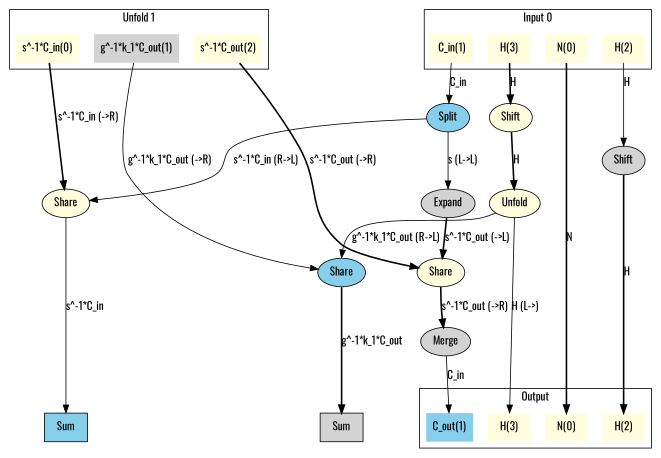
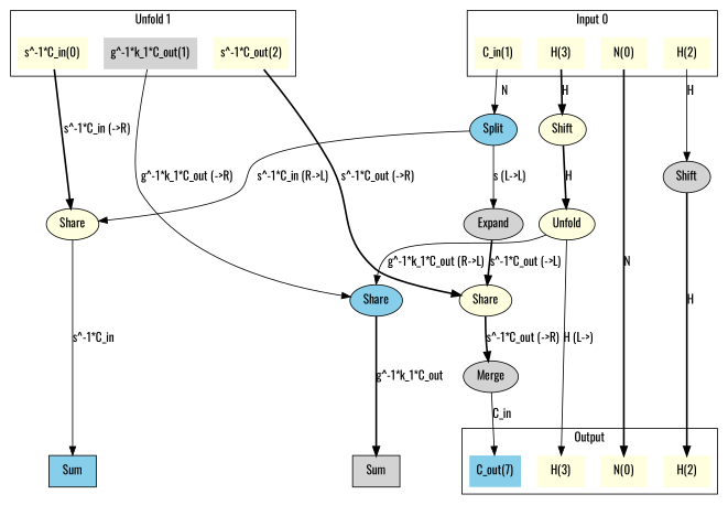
  digraph {
    fontname=Oswald
    newrank=true
    node [fillcolor=lightyellow fontname=Oswald shape=none style=filled]
    edge [fontname=Oswald style=bold]
    n1 [fillcolor=lightgrey label=Sum shape=box]
    n2 [fillcolor=skyblue label=Sum shape=box]
    n3 [label="N(0)"]
-   n4 [fillcolor=skyblue label="C_out(1)"]
+   n4 [fillcolor=skyblue label="C_out(7)"]
    n5 [label="H(2)"]
    n6 [label="H(3)"]
    n7 [label="N(0)"]
    n8 [label="C_in(1)"]
    n9 [label="H(2)"]
    n10 [label="H(3)"]
    n11 [label="s^-1*C_in(0)"]
    n12 [fillcolor=lightgrey label="g^-1*k_1*C_out(1)"]
    n13 [label="s^-1*C_out(2)"]
    n14 [fillcolor=skyblue label=Split shape=""]
    n15 [fillcolor=lightgrey label=Shift shape=""]
    n16 [label=Shift shape=""]
    n17 [label=Share shape=""]
    n18 [fillcolor=skyblue label=Share shape=""]
    n19 [label=Share shape=""]
    n20 [label=Unfold shape=""]
    n21 [fillcolor=lightgrey label=Expand shape=""]
    n22 [fillcolor=lightgrey label=Merge shape=""]
    subgraph sub_1 {
      rank=same
      n1
      n2
      n3
      n4
      n5
      n6
    }
    subgraph sub_2 {
      rank=same
      n7
      n8
      n9
      n10
      n11
      n12
      n13
    }
    subgraph cluster_3 {
      label=Output
      n3
      n4
      n5
      n6
    }
    subgraph cluster_4 {
      label="Input 0"
      n7
      n8
      n9
      n10
    }
    subgraph cluster_5 {
      label="Unfold 1"
      n11
      n12
      n13
    }
    n7 -> n3 [label=N]
-   n8 -> n14 [label=C_in style=solid]
+   n8 -> n14 [label=N style=solid]
    n9 -> n15 [label=H style=solid]
    n10 -> n16 [label=H]
    n11 -> n17 [label="s^-1*C_in (->R)"]
    n12 -> n18 [label="g^-1*k_1*C_out (->R)" style=solid]
    n13 -> n19 [label="s^-1*C_out (->R)"]
    n14 -> n17 [label="s^-1*C_in (R->L)" style=solid]
    n14 -> n21 [label="s (L->L)" style=solid]
    n15 -> n5 [label=H]
    n16 -> n20 [label=H]
    n17 -> n2 [label="s^-1*C_in" style=solid]
    n18 -> n1 [label="g^-1*k_1*C_out"]
    n19 -> n22 [label="s^-1*C_out (->R)"]
    n20 -> n6 [label="H (L->)" style=solid]
    n20 -> n18 [label="g^-1*k_1*C_out (R->L)" style=solid]
    n21 -> n19 [label="s^-1*C_out (->L)"]
    n22 -> n4 [label=C_in style=solid]
  }
